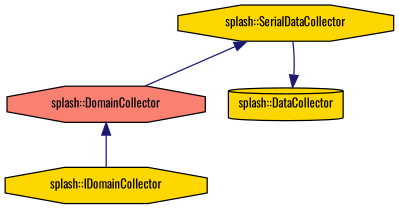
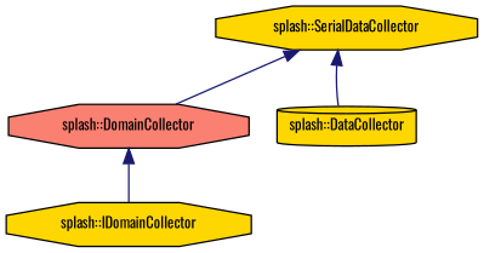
  digraph {
    fontname=Oswald
    node [color=black fillcolor=gold fontname=Oswald fontsize=10 shape=octagon style=filled]
    edge [color=midnightblue dir=back fontname=Oswald fontsize=10 labelfontname=FreeSans labelfontsize=10 style=solid]
    n1 [fillcolor=salmon fontcolor=black height=0.2 label="splash::DomainCollector" width=0.4]
    n2 [height=0.2 label="splash::IDomainCollector" width=0.4]
    n3 [height=0.2 label="splash::SerialDataCollector" width=0.4]
    n4 [height=0.2 label="splash::DataCollector" shape=cylinder width=0.4]
    n1 -> n2
    n3 -> n1
-   n4 -> n3
+   n3 -> n4
  }
